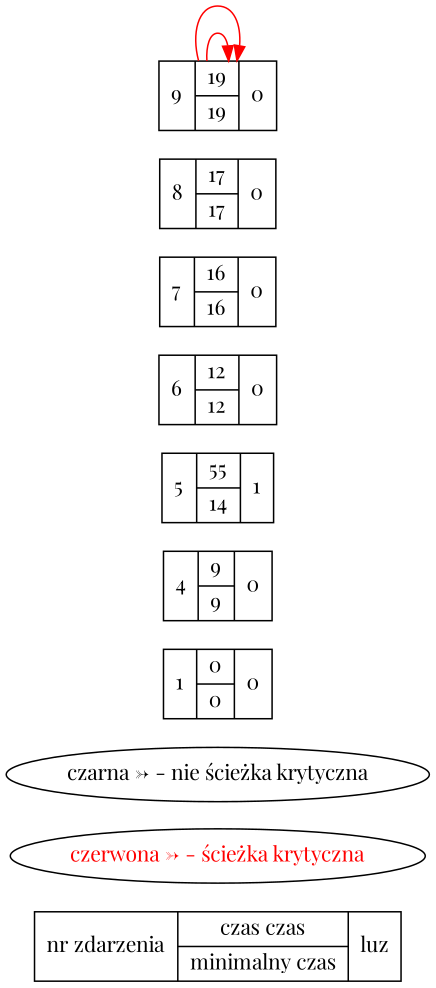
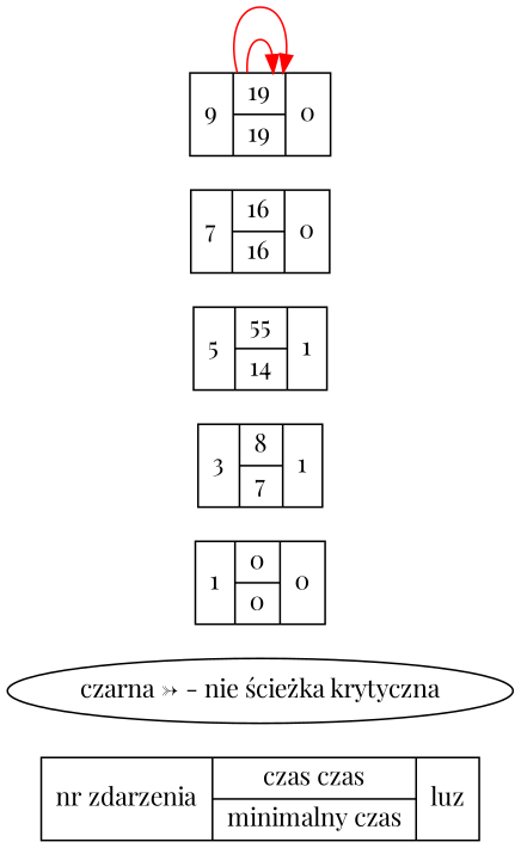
  digraph {
    fontname="Playfair Display"
    rankdir=LR
    node [fontname="Playfair Display" shape=record]
    edge [color=red fontname="Playfair Display"]
    n1 [label="{ nr zdarzenia|{czas czas|minimalny czas}|luz}"]
-   n2 [fontcolor=red label="czerwona -> - ścieżka krytyczna" shape=""]
    n3 [label="czarna -> - nie ścieżka krytyczna" shape=""]
    n4 [label="{ 1|{0|0}|0}"]
-   n6 [label="{ 4|{9|9}|0}"]
+   n5 [label="{ 3|{8|7}|1}"]
    n7 [label="{ 5|{55|14}|1}"]
-   n8 [label="{ 6|{12|12}|0}"]
    n9 [label="{ 7|{16|16}|0}"]
-   n10 [label="{ 8|{17|17}|0}"]
    n11 [label="{ 9|{19|19}|0}"]
    n11 -> n11
    n11 -> n11
  }
